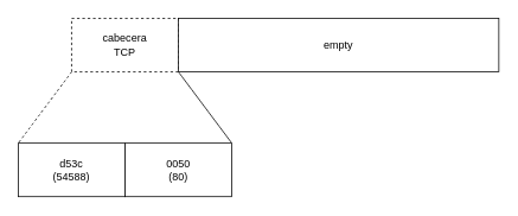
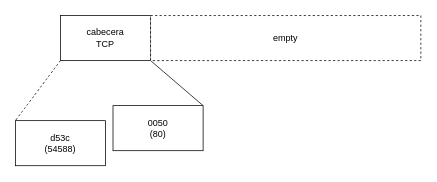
  <mxCell id="0" />
  <mxCell id="1" parent="0" />
  <mxCell id="2" value="" style="group" vertex="1" connectable="0" parent="1"><mxGeometry x="20" y="20" width="540" height="200" as="geometry" /></mxCell>
  <mxCell id="3" style="edgeStyle=none;curved=1;rounded=0;orthogonalLoop=1;jettySize=auto;html=1;exitX=1;exitY=1;exitDx=0;exitDy=0;fontSize=12;startSize=8;endSize=8;entryX=1;entryY=0;entryDx=0;entryDy=0;endArrow=none;endFill=0;" edge="1" parent="2" source="5" target="8"><mxGeometry relative="1" as="geometry"><mxPoint x="400" y="130" as="targetPoint" /></mxGeometry></mxCell>
  <mxCell id="4" style="edgeStyle=none;curved=1;rounded=0;orthogonalLoop=1;jettySize=auto;html=1;exitX=0;exitY=1;exitDx=0;exitDy=0;entryX=0;entryY=0;entryDx=0;entryDy=0;fontSize=12;startSize=8;endSize=8;endArrow=none;endFill=0;dashed=1;" edge="1" parent="2" source="5" target="7"><mxGeometry relative="1" as="geometry"><mxPoint x="-60" y="140" as="targetPoint" /></mxGeometry></mxCell>
- <mxCell id="5" value="&lt;div&gt;cabecera&lt;/div&gt;&lt;div&gt;TCP&lt;/div&gt;" style="rounded=0;whiteSpace=wrap;html=1;dashed=1;" parent="2" vertex="1"><mxGeometry x="60" width="120" height="60" as="geometry" /></mxCell>
- <mxCell id="6" value="empty" style="rounded=0;whiteSpace=wrap;html=1;fontColor=light-dark(#000000,#FFFF00);" vertex="1" parent="2"><mxGeometry x="180" width="360" height="60" as="geometry" /></mxCell>
+ <mxCell id="5" value="&lt;div&gt;cabecera&lt;/div&gt;&lt;div&gt;TCP&lt;/div&gt;" style="rounded=0;whiteSpace=wrap;html=1;" parent="2" vertex="1"><mxGeometry x="60" width="120" height="60" as="geometry" /></mxCell>
+ <mxCell id="6" value="empty" style="rounded=0;whiteSpace=wrap;html=1;fontColor=light-dark(#000000,#FFFF00);dashed=1;" vertex="1" parent="2"><mxGeometry x="180" width="360" height="60" as="geometry" /></mxCell>
  <mxCell id="7" value="&lt;div&gt;d53c&lt;/div&gt;&lt;div&gt;(54588)&lt;/div&gt;" style="rounded=0;whiteSpace=wrap;html=1;fontColor=light-dark(#000000,#00FFFF);" vertex="1" parent="2"><mxGeometry y="140" width="120" height="60" as="geometry" /></mxCell>
- <mxCell id="8" value="&lt;div&gt;0050&lt;/div&gt;&lt;div&gt;(80)&lt;/div&gt;" style="rounded=0;whiteSpace=wrap;html=1;fontColor=light-dark(#000000,#FF00FF);" vertex="1" parent="2"><mxGeometry x="120" y="140" width="120" height="60" as="geometry" /></mxCell>
+ <mxCell id="8" value="&lt;div&gt;0050&lt;/div&gt;&lt;div&gt;(80)&lt;/div&gt;" style="rounded=0;whiteSpace=wrap;html=1;fontColor=light-dark(#000000,#FF00FF);" vertex="1" parent="2"><mxGeometry x="130" y="120" width="120" height="60" as="geometry" /></mxCell>
